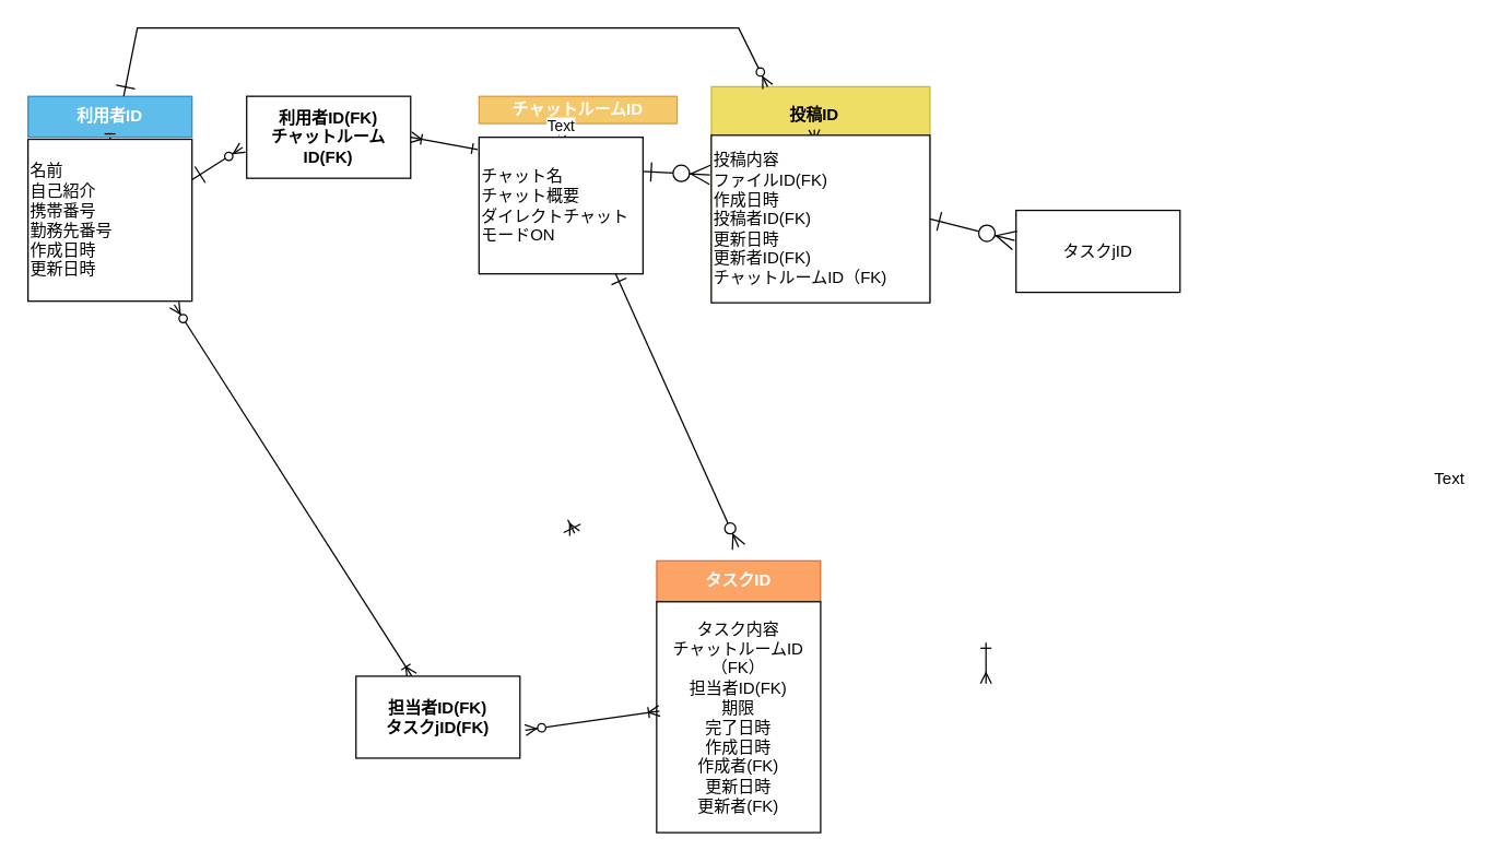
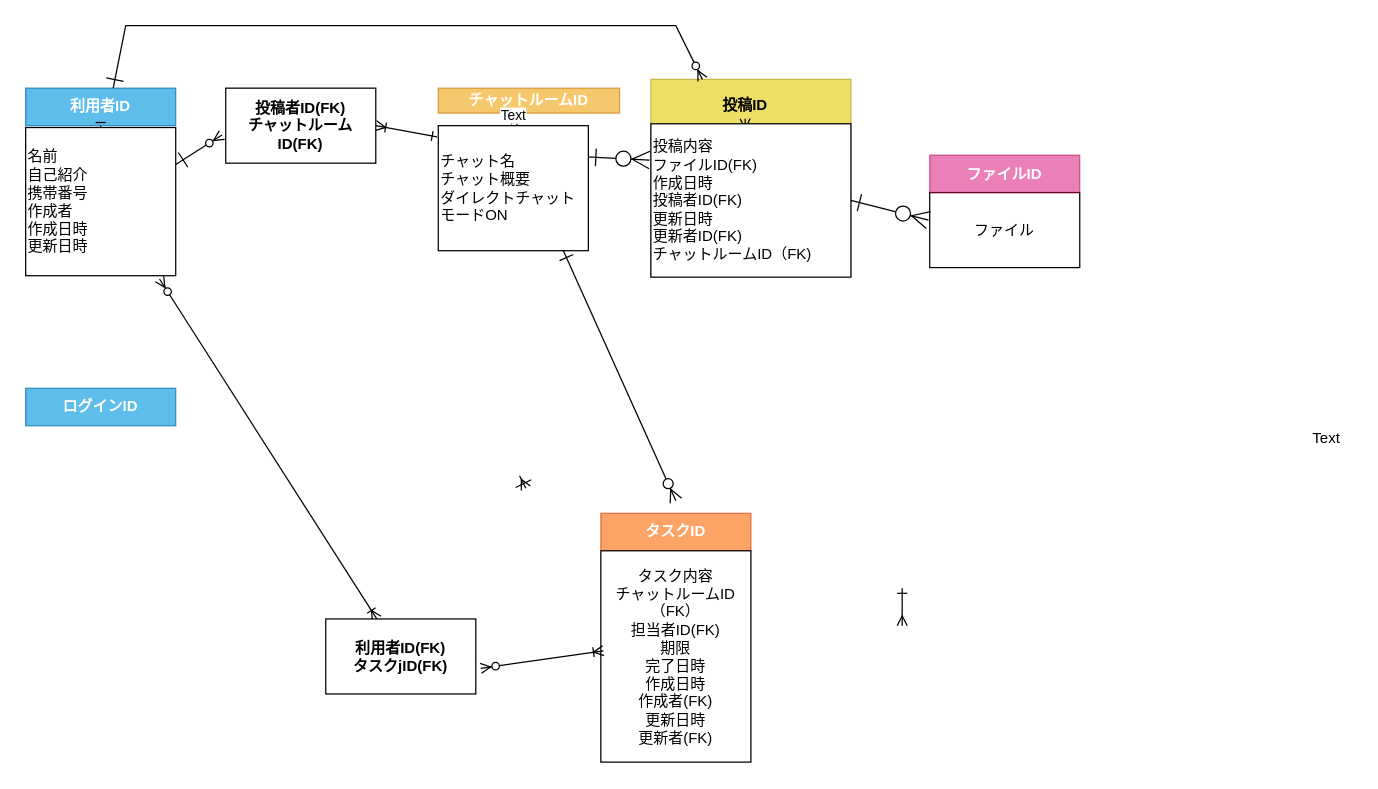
  <mxCell id="0" />
  <mxCell id="1" parent="0" />
  <mxCell id="2" value="&lt;b&gt;利用者ID&lt;/b&gt;" style="rounded=0;whiteSpace=wrap;html=1;fillColor=#1ba1e2;strokeColor=#006EAF;fontColor=#ffffff;opacity=70;" parent="1" vertex="1"><mxGeometry x="20" y="70" width="120" height="30" as="geometry" /></mxCell>
  <mxCell id="3" style="rounded=0;orthogonalLoop=1;jettySize=auto;html=1;entryX=-0.025;entryY=0.625;entryDx=0;entryDy=0;entryPerimeter=0;startArrow=ERone;startFill=0;endArrow=ERzeroToMany;endFill=1;strokeWidth=1;exitX=1;exitY=0.25;exitDx=0;exitDy=0;startSize=12;" parent="1" source="5" target="9" edge="1"><mxGeometry relative="1" as="geometry"><mxPoint x="150" y="120" as="sourcePoint" /></mxGeometry></mxCell>
  <mxCell id="4" style="edgeStyle=none;rounded=0;orthogonalLoop=1;jettySize=auto;html=1;startArrow=ERone;startFill=0;endArrow=ERone;endFill=0;" edge="1" parent="1" source="5" target="2"><mxGeometry relative="1" as="geometry" /></mxCell>
- <mxCell id="5" value="名前&lt;br&gt;自己紹介&lt;br&gt;携帯番号&lt;br&gt;勤務先番号&lt;br&gt;作成日時&lt;br&gt;更新日時" style="rounded=0;whiteSpace=wrap;html=1;align=left;" parent="1" vertex="1"><mxGeometry x="20" y="101.49" width="120" height="118.51" as="geometry" /></mxCell>
+ <mxCell id="5" value="名前&lt;br&gt;自己紹介&lt;br&gt;携帯番号&lt;br&gt;作成者&lt;br&gt;作成日時&lt;br&gt;更新日時" style="rounded=0;whiteSpace=wrap;html=1;align=left;" parent="1" vertex="1"><mxGeometry x="20" y="101.49" width="120" height="118.51" as="geometry" /></mxCell>
  <mxCell id="6" style="edgeStyle=orthogonalEdgeStyle;rounded=0;orthogonalLoop=1;jettySize=auto;html=1;exitX=0.5;exitY=0;exitDx=0;exitDy=0;startArrow=ERone;startFill=0;endArrow=oval;endFill=0;strokeColor=#000000;strokeWidth=1;" parent="1" edge="1"><mxGeometry relative="1" as="geometry"><mxPoint x="80" y="260" as="targetPoint" /><mxPoint x="80" y="260" as="sourcePoint" /></mxGeometry></mxCell>
  <mxCell id="7" style="edgeStyle=orthogonalEdgeStyle;rounded=0;orthogonalLoop=1;jettySize=auto;html=1;exitX=0.5;exitY=1;exitDx=0;exitDy=0;startArrow=ERone;startFill=0;endArrow=oval;endFill=0;strokeColor=#000000;strokeWidth=1;" parent="1" edge="1"><mxGeometry relative="1" as="geometry"><mxPoint x="80" y="290" as="sourcePoint" /><mxPoint x="80" y="290" as="targetPoint" /></mxGeometry></mxCell>
  <mxCell id="8" style="edgeStyle=none;rounded=0;orthogonalLoop=1;jettySize=auto;html=1;exitX=1;exitY=0.5;exitDx=0;exitDy=0;entryX=-0.008;entryY=0.09;entryDx=0;entryDy=0;entryPerimeter=0;startArrow=ERoneToMany;startFill=0;endArrow=ERone;endFill=0;strokeWidth=1;" parent="1" source="9" target="14" edge="1"><mxGeometry relative="1" as="geometry" /></mxCell>
- <mxCell id="9" value="&lt;b&gt;利用者ID(FK)&lt;br&gt;チャットルームID(FK)&lt;br&gt;&lt;/b&gt;" style="rounded=0;whiteSpace=wrap;html=1;" parent="1" vertex="1"><mxGeometry x="180" y="70" width="120" height="60" as="geometry" /></mxCell>
+ <mxCell id="9" value="&lt;b&gt;投稿者ID(FK)&lt;br&gt;チャットルームID(FK)&lt;br&gt;&lt;/b&gt;" style="rounded=0;whiteSpace=wrap;html=1;" parent="1" vertex="1"><mxGeometry x="180" y="70" width="120" height="60" as="geometry" /></mxCell>
  <mxCell id="10" value="&lt;b&gt;チャットルームID&lt;/b&gt;" style="rounded=0;whiteSpace=wrap;html=1;fillColor=#f0a30a;strokeColor=#BD7000;fontColor=#ffffff;opacity=60;" parent="1" vertex="1"><mxGeometry x="350" y="70" width="145" height="20" as="geometry" /></mxCell>
  <mxCell id="11" style="edgeStyle=none;shape=link;rounded=0;orthogonalLoop=1;jettySize=auto;html=1;exitX=0.5;exitY=0;exitDx=0;exitDy=0;startArrow=ERone;startFill=0;endArrow=ERzeroToMany;endFill=1;strokeColor=#000000;strokeWidth=1;" parent="1" source="14" target="10" edge="1"><mxGeometry relative="1" as="geometry" /></mxCell>
  <mxCell id="12" value="Text" style="edgeLabel;html=1;align=center;verticalAlign=middle;resizable=0;points=[];" parent="11" vertex="1" connectable="0"><mxGeometry x="0.167" y="5" relative="1" as="geometry"><mxPoint as="offset" /></mxGeometry></mxCell>
  <mxCell id="13" style="edgeStyle=none;rounded=0;orthogonalLoop=1;jettySize=auto;html=1;exitX=1;exitY=0.25;exitDx=0;exitDy=0;startArrow=ERone;startFill=0;endArrow=ERzeroToMany;endFill=1;strokeWidth=1;endSize=12;startSize=12;" parent="1" edge="1"><mxGeometry relative="1" as="geometry"><mxPoint x="469" y="125" as="sourcePoint" /><mxPoint x="519" y="127.494" as="targetPoint" /></mxGeometry></mxCell>
  <mxCell id="14" value="チャット名&lt;br&gt;&lt;div&gt;チャット概要&lt;/div&gt;&lt;div&gt;ダイレクトチャットモードON&lt;/div&gt;" style="rounded=0;whiteSpace=wrap;html=1;align=left;" parent="1" vertex="1"><mxGeometry x="350" y="100" width="120" height="100" as="geometry" /></mxCell>
- <mxCell id="15" value="タスクjID" style="rounded=0;whiteSpace=wrap;html=1;" parent="1" vertex="1"><mxGeometry x="743" y="153.51" width="120" height="60" as="geometry" /></mxCell>
+ <mxCell id="15" value="ファイル" style="rounded=0;whiteSpace=wrap;html=1;" parent="1" vertex="1"><mxGeometry x="743" y="153.51" width="120" height="60" as="geometry" /></mxCell>
+ <mxCell id="16" value="&lt;b&gt;ファイルID&lt;/b&gt;" style="rounded=0;whiteSpace=wrap;html=1;fillColor=#d80073;strokeColor=#A50040;fontColor=#ffffff;opacity=50;" parent="1" vertex="1"><mxGeometry x="743" y="123.51" width="120" height="30" as="geometry" /></mxCell>
  <mxCell id="17" style="edgeStyle=none;rounded=0;jumpSize=12;orthogonalLoop=1;jettySize=auto;html=1;exitX=0.5;exitY=1;exitDx=0;exitDy=0;startArrow=ERone;startFill=0;startSize=12;endArrow=ERmany;endFill=0;endSize=6;strokeColor=#000000;strokeWidth=1;" parent="1" edge="1"><mxGeometry relative="1" as="geometry"><mxPoint x="420" y="390" as="targetPoint" /><mxPoint x="415" y="380" as="sourcePoint" /></mxGeometry></mxCell>
  <mxCell id="18" value="" style="rounded=0;whiteSpace=wrap;html=1;fillColor=#e3c800;strokeColor=#B09500;fontColor=#ffffff;opacity=60;" parent="1" vertex="1"><mxGeometry x="520" y="62.97" width="160" height="157.03" as="geometry" /></mxCell>
  <mxCell id="19" value="&lt;b&gt;投稿ID&lt;br&gt;&lt;/b&gt;" style="text;html=1;align=center;verticalAlign=middle;resizable=0;points=[];autosize=1;" parent="18" vertex="1"><mxGeometry x="50" y="11.463" width="50" height="20" as="geometry" /></mxCell>
  <mxCell id="20" style="edgeStyle=none;rounded=0;orthogonalLoop=1;jettySize=auto;html=1;exitX=0.5;exitY=1;exitDx=0;exitDy=0;startArrow=ERone;startFill=0;endArrow=ERzeroToMany;endFill=1;strokeColor=#000000;strokeWidth=1;" parent="18" source="18" target="19" edge="1"><mxGeometry relative="1" as="geometry" /></mxCell>
  <mxCell id="21" value="投稿内容&lt;br&gt;ファイルID(FK)&lt;br&gt;作成日時&lt;br&gt;投稿者ID(FK)&lt;br&gt;更新日時&lt;br&gt;更新者ID(FK)&lt;br&gt;チャットルームID（FK)&lt;br&gt;" style="rounded=0;whiteSpace=wrap;html=1;align=left;" parent="18" vertex="1"><mxGeometry y="35.525" width="160" height="122.651" as="geometry" /></mxCell>
  <mxCell id="22" style="rounded=0;orthogonalLoop=1;jettySize=auto;html=1;exitX=1;exitY=0.5;exitDx=0;exitDy=0;entryX=-0.008;entryY=0.366;entryDx=0;entryDy=0;entryPerimeter=0;startArrow=ERone;startFill=0;endArrow=ERzeroToMany;endFill=1;strokeWidth=1;endSize=12;startSize=12;" parent="1" source="21" target="15" edge="1"><mxGeometry relative="1" as="geometry" /></mxCell>
  <mxCell id="23" style="edgeStyle=none;rounded=0;orthogonalLoop=1;jettySize=auto;html=1;exitX=0.5;exitY=1;exitDx=0;exitDy=0;startArrow=ERone;startFill=0;endArrow=ERmany;endFill=0;strokeColor=#000000;strokeWidth=1;" parent="1" edge="1"><mxGeometry relative="1" as="geometry"><mxPoint x="570" y="480" as="targetPoint" /><mxPoint x="570" y="512" as="sourcePoint" /></mxGeometry></mxCell>
  <mxCell id="24" value="&lt;span style=&quot;color: rgba(0 , 0 , 0 , 0) ; font-family: monospace ; font-size: 0px&quot;&gt;%3CmxGraphModel%3E%3Croot%3E%3CmxCell%20id%3D%220%22%2F%3E%3CmxCell%20id%3D%221%22%20parent%3D%220%22%2F%3E%3CmxCell%20id%3D%222%22%20value%3D%22%26lt%3Bb%26gt%3B%E6%8A%95%E7%A8%BF%E8%80%85ID%26lt%3Bbr%26gt%3B%E5%88%A9%E7%94%A8%E8%80%85ID%26lt%3Bbr%26gt%3B%26lt%3B%2Fb%26gt%3B%22%20style%3D%22rounded%3D0%3BwhiteSpace%3Dwrap%3Bhtml%3D1%3B%22%20vertex%3D%221%22%20parent%3D%221%22%3E%3CmxGeometry%20x%3D%22590%22%20y%3D%22210%22%20width%3D%22120%22%20height%3D%2230%22%20as%3D%22geometry%22%2F%3E%3C%2FmxCell%3E%3C%2Froot%3E%3C%2FmxGraphModel%3E&lt;/span&gt;" style="text;html=1;align=center;verticalAlign=middle;resizable=0;points=[];autosize=1;" parent="1" vertex="1"><mxGeometry x="711" y="435" width="20" height="20" as="geometry" /></mxCell>
  <mxCell id="25" value="&lt;span style=&quot;color: rgba(0 , 0 , 0 , 0) ; font-family: monospace ; font-size: 0px&quot;&gt;%3CmxGraphModel%3E%3Croot%3E%3CmxCell%20id%3D%220%22%2F%3E%3CmxCell%20id%3D%221%22%20parent%3D%220%22%2F%3E%3CmxCell%20id%3D%222%22%20value%3D%22%E5%90%8D%E5%89%8D%22%20style%3D%22rounded%3D0%3BwhiteSpace%3Dwrap%3Bhtml%3D1%3Balign%3Dleft%3B%22%20vertex%3D%221%22%20parent%3D%221%22%3E%3CmxGeometry%20x%3D%22590%22%20y%3D%22240%22%20width%3D%22120%22%20height%3D%2230%22%20as%3D%22geometry%22%2F%3E%3C%2FmxCell%3E%3C%2Froot%3E%3C%2FmxGraphModel%3E&lt;/span&gt;&lt;span style=&quot;color: rgba(0 , 0 , 0 , 0) ; font-family: monospace ; font-size: 0px&quot;&gt;%3CmxGraphModel%3E%3Croot%3E%3CmxCell%20id%3D%220%22%2F%3E%3CmxCell%20id%3D%221%22%20parent%3D%220%22%2F%3E%3CmxCell%20id%3D%222%22%20value%3D%22%E5%90%8D%E5%89%8D%22%20style%3D%22rounded%3D0%3BwhiteSpace%3Dwrap%3Bhtml%3D1%3Balign%3Dleft%3B%22%20vertex%3D%221%22%20parent%3D%221%22%3E%3CmxGeometry%20x%3D%22590%22%20y%3D%22240%22%20width%3D%22120%22%20height%3D%2230%22%20as%3D%22geometry%22%2F%3E%3C%2FmxCell%3E%3C%2Froot%3E%3C%2FmxGraphModel%3E&lt;/span&gt;" style="text;html=1;align=center;verticalAlign=middle;resizable=0;points=[];autosize=1;" parent="1" vertex="1"><mxGeometry x="723" y="524" width="20" height="20" as="geometry" /></mxCell>
  <mxCell id="26" style="edgeStyle=none;rounded=0;orthogonalLoop=1;jettySize=auto;html=1;exitX=0.5;exitY=1;exitDx=0;exitDy=0;entryX=0.5;entryY=1;entryDx=0;entryDy=0;startArrow=ERone;startFill=0;endArrow=ERmany;endFill=0;strokeColor=#000000;strokeWidth=1;" parent="1" edge="1"><mxGeometry relative="1" as="geometry"><mxPoint x="721" y="470" as="sourcePoint" /><mxPoint x="721" y="500" as="targetPoint" /></mxGeometry></mxCell>
  <mxCell id="27" value="タスクID" style="rounded=0;whiteSpace=wrap;html=1;fontStyle=1;fillColor=#fa6800;strokeColor=#C73500;fontColor=#ffffff;opacity=60;" parent="1" vertex="1"><mxGeometry x="480" y="410" width="120" height="30" as="geometry" /></mxCell>
  <mxCell id="28" style="edgeStyle=none;rounded=0;orthogonalLoop=1;jettySize=auto;html=1;startArrow=ERoneToMany;startFill=0;endArrow=ERzeroToMany;endFill=1;strokeWidth=1;entryX=0.892;entryY=1.022;entryDx=0;entryDy=0;entryPerimeter=0;" parent="1" source="33" edge="1" target="5"><mxGeometry relative="1" as="geometry"><mxPoint x="420" y="500" as="targetPoint" /><mxPoint x="460" y="540" as="sourcePoint" /><Array as="points" /></mxGeometry></mxCell>
  <mxCell id="29" value="タスク内容&lt;br&gt;チャットルームID（FK）&lt;br&gt;担当者ID(FK)&lt;br&gt;期限&lt;br&gt;完了日時&lt;br&gt;作成日時&lt;br&gt;作成者(FK)&lt;br&gt;更新日時&lt;br&gt;更新者(FK)" style="rounded=0;whiteSpace=wrap;html=1;" parent="1" vertex="1"><mxGeometry x="480" y="440" width="120" height="169" as="geometry" /></mxCell>
  <mxCell id="30" style="edgeStyle=none;rounded=0;orthogonalLoop=1;jettySize=auto;html=1;startArrow=ERone;startFill=0;endArrow=ERzeroToMany;endFill=1;strokeWidth=1;endSize=8;startSize=10;" parent="1" source="14" edge="1"><mxGeometry relative="1" as="geometry"><mxPoint x="540" y="400" as="targetPoint" /><Array as="points"><mxPoint x="450" y="200" /><mxPoint x="540" y="400" /></Array></mxGeometry></mxCell>
  <mxCell id="31" style="rounded=0;orthogonalLoop=1;jettySize=auto;html=1;startArrow=ERone;startFill=0;endArrow=ERzeroToMany;endFill=1;strokeWidth=1;startSize=12;" parent="1" target="18" edge="1"><mxGeometry relative="1" as="geometry"><mxPoint x="90" y="70" as="sourcePoint" /><mxPoint x="620" y="40" as="targetPoint" /><Array as="points"><mxPoint x="100" y="20" /><mxPoint x="540" y="20" /></Array></mxGeometry></mxCell>
  <mxCell id="32" value="Text" style="text;html=1;align=center;verticalAlign=middle;resizable=0;points=[];autosize=1;" vertex="1" parent="1"><mxGeometry x="1040" y="340" width="40" height="20" as="geometry" /></mxCell>
- <mxCell id="33" value="&lt;b&gt;担当者ID(FK)&lt;br&gt;タスクjID(FK)&lt;br&gt;&lt;/b&gt;" style="rounded=0;whiteSpace=wrap;html=1;" vertex="1" parent="1"><mxGeometry x="260" y="494.5" width="120" height="60" as="geometry" /></mxCell>
+ <mxCell id="33" value="&lt;b&gt;利用者ID(FK)&lt;br&gt;タスクjID(FK)&lt;br&gt;&lt;/b&gt;" style="rounded=0;whiteSpace=wrap;html=1;" vertex="1" parent="1"><mxGeometry x="260" y="494.5" width="120" height="60" as="geometry" /></mxCell>
  <mxCell id="34" style="edgeStyle=none;rounded=0;orthogonalLoop=1;jettySize=auto;html=1;startArrow=ERoneToMany;startFill=0;endArrow=ERzeroToMany;endFill=1;strokeWidth=1;exitX=0.017;exitY=0.473;exitDx=0;exitDy=0;exitPerimeter=0;entryX=1.033;entryY=0.658;entryDx=0;entryDy=0;entryPerimeter=0;" edge="1" parent="1" source="29" target="33"><mxGeometry relative="1" as="geometry"><mxPoint x="390" y="540" as="targetPoint" /><mxPoint x="440" y="540" as="sourcePoint" /><Array as="points" /></mxGeometry></mxCell>
+ <mxCell id="35" value="&lt;b&gt;ログインID&lt;/b&gt;" style="rounded=0;whiteSpace=wrap;html=1;fillColor=#1ba1e2;strokeColor=#006EAF;fontColor=#ffffff;opacity=70;" vertex="1" parent="1"><mxGeometry x="20" y="310" width="120" height="30" as="geometry" /></mxCell>
